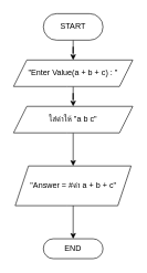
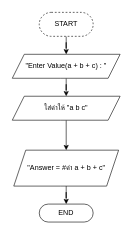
  <mxCell id="0" />
  <mxCell id="1" parent="0" />
  <mxCell id="2" value="" style="edgeStyle=orthogonalEdgeStyle;rounded=0;orthogonalLoop=1;jettySize=auto;html=1;" edge="1" parent="1" source="3" target="5"><mxGeometry relative="1" as="geometry" /></mxCell>
- <mxCell id="3" value="START" style="rounded=1;whiteSpace=wrap;html=1;arcSize=50;" vertex="1" parent="1"><mxGeometry x="65" y="20" width="90" height="40" as="geometry" /></mxCell>
+ <mxCell id="3" value="START" style="rounded=1;whiteSpace=wrap;html=1;arcSize=50;dashed=1;" vertex="1" parent="1"><mxGeometry x="65" y="20" width="90" height="40" as="geometry" /></mxCell>
  <mxCell id="4" value="" style="edgeStyle=orthogonalEdgeStyle;rounded=0;orthogonalLoop=1;jettySize=auto;html=1;" edge="1" parent="1" source="5" target="7"><mxGeometry relative="1" as="geometry" /></mxCell>
  <mxCell id="5" value="&quot;Enter Value(a + b + c) : &quot;" style="shape=parallelogram;perimeter=parallelogramPerimeter;whiteSpace=wrap;html=1;fixedSize=1;rounded=1;arcSize=0;" vertex="1" parent="1"><mxGeometry x="20" y="90" width="180" height="40" as="geometry" /></mxCell>
  <mxCell id="6" value="" style="edgeStyle=orthogonalEdgeStyle;rounded=0;orthogonalLoop=1;jettySize=auto;html=1;" edge="1" parent="1" source="7" target="9"><mxGeometry relative="1" as="geometry" /></mxCell>
  <mxCell id="7" value="ใส่ค่าให้ &quot;a b c&quot;" style="shape=parallelogram;perimeter=parallelogramPerimeter;whiteSpace=wrap;html=1;fixedSize=1;rounded=1;arcSize=0;" vertex="1" parent="1"><mxGeometry x="20" y="160" width="180" height="40" as="geometry" /></mxCell>
  <mxCell id="8" value="" style="edgeStyle=orthogonalEdgeStyle;rounded=0;orthogonalLoop=1;jettySize=auto;html=1;" edge="1" parent="1" source="9" target="10"><mxGeometry relative="1" as="geometry" /></mxCell>
  <mxCell id="9" value="&quot;Answer = #ค่า a + b + c&quot;" style="shape=parallelogram;perimeter=parallelogramPerimeter;whiteSpace=wrap;html=1;fixedSize=1;rounded=1;arcSize=0;" vertex="1" parent="1"><mxGeometry x="22.5" y="250" width="175" height="60" as="geometry" /></mxCell>
- <mxCell id="10" value="END" style="whiteSpace=wrap;html=1;rounded=1;arcSize=50;" vertex="1" parent="1"><mxGeometry x="65" y="360" width="90" height="30" as="geometry" /></mxCell>
+ <mxCell id="10" value="END" style="whiteSpace=wrap;html=1;rounded=1;arcSize=50;" vertex="1" parent="1"><mxGeometry x="65" y="340" width="90" height="30" as="geometry" /></mxCell>
